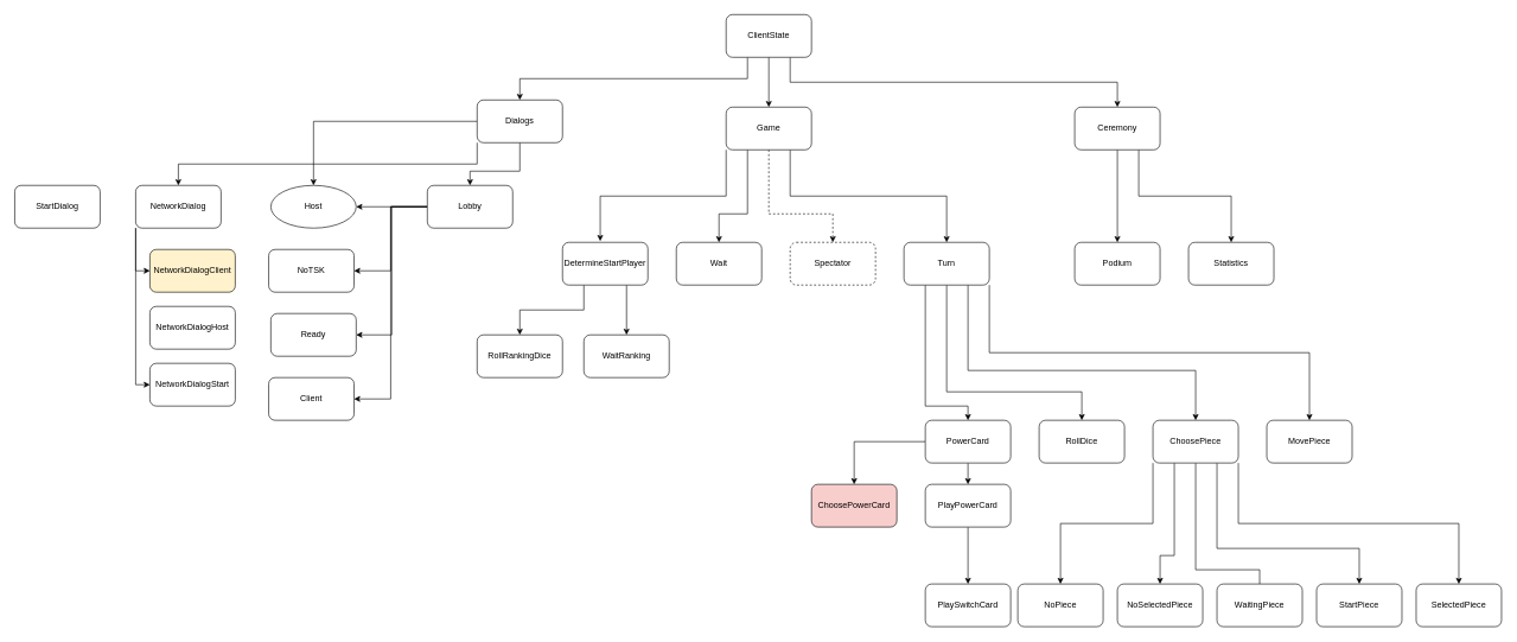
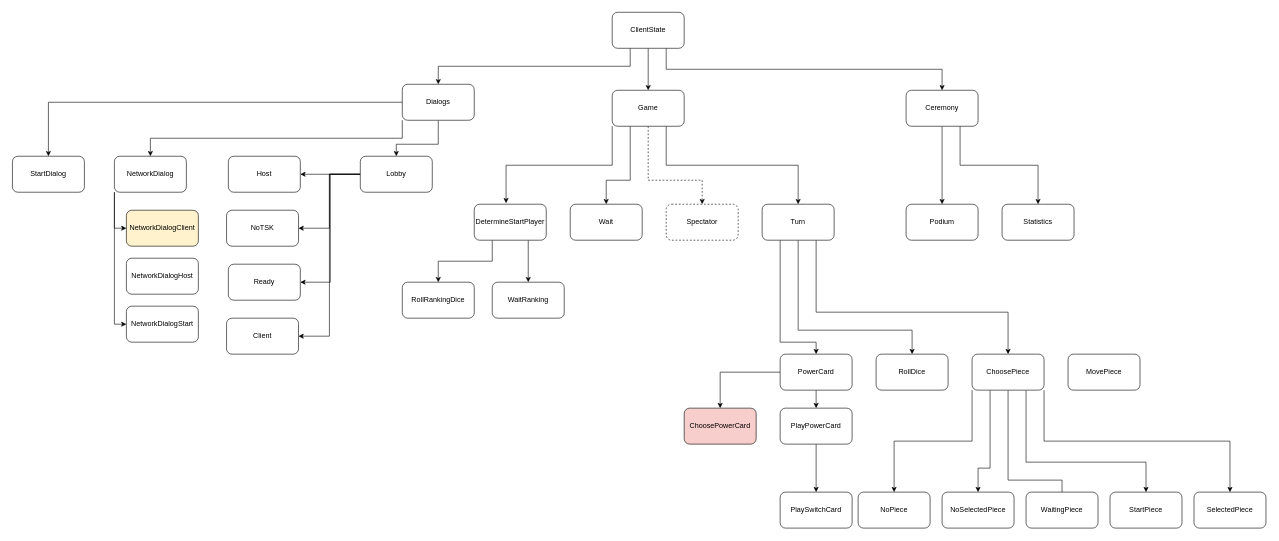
  <mxCell id="0" />
  <mxCell id="1" parent="0" />
  <mxCell id="2" style="edgeStyle=orthogonalEdgeStyle;rounded=0;orthogonalLoop=1;jettySize=auto;html=1;entryX=0.5;entryY=0;entryDx=0;entryDy=0;" parent="1" source="5" target="13" edge="1"><mxGeometry relative="1" as="geometry" /></mxCell>
  <mxCell id="3" style="edgeStyle=orthogonalEdgeStyle;rounded=0;orthogonalLoop=1;jettySize=auto;html=1;exitX=0.75;exitY=1;exitDx=0;exitDy=0;entryX=0.5;entryY=0;entryDx=0;entryDy=0;" parent="1" source="5" target="16" edge="1"><mxGeometry relative="1" as="geometry" /></mxCell>
  <mxCell id="4" style="edgeStyle=orthogonalEdgeStyle;rounded=0;orthogonalLoop=1;jettySize=auto;html=1;exitX=0.25;exitY=1;exitDx=0;exitDy=0;entryX=0.5;entryY=0;entryDx=0;entryDy=0;" parent="1" source="5" target="9" edge="1"><mxGeometry relative="1" as="geometry" /></mxCell>
  <mxCell id="5" value="ClientState" style="rounded=1;whiteSpace=wrap;html=1;" parent="1" vertex="1"><mxGeometry x="1020" y="20" width="120" height="60" as="geometry" /></mxCell>
  <mxCell id="6" style="edgeStyle=orthogonalEdgeStyle;rounded=0;orthogonalLoop=1;jettySize=auto;html=1;entryX=0.5;entryY=0;entryDx=0;entryDy=0;" parent="1" source="9" target="59" edge="1"><mxGeometry relative="1" as="geometry"><Array as="points"><mxPoint x="730" y="240" /><mxPoint x="660" y="240" /></Array></mxGeometry></mxCell>
  <mxCell id="7" style="edgeStyle=orthogonalEdgeStyle;rounded=0;orthogonalLoop=1;jettySize=auto;html=1;exitX=0;exitY=1;exitDx=0;exitDy=0;entryX=0.5;entryY=0;entryDx=0;entryDy=0;" parent="1" source="9" target="54" edge="1"><mxGeometry relative="1" as="geometry" /></mxCell>
- <mxCell id="8" style="edgeStyle=orthogonalEdgeStyle;rounded=0;orthogonalLoop=1;jettySize=auto;html=1;" parent="1" source="9" target="62" edge="1"><mxGeometry relative="1" as="geometry" /></mxCell>
+ <mxCell id="8" style="edgeStyle=orthogonalEdgeStyle;rounded=0;orthogonalLoop=1;jettySize=auto;html=1;entryX=0.5;entryY=0;entryDx=0;entryDy=0;" parent="1" source="9" target="41" edge="1"><mxGeometry relative="1" as="geometry" /></mxCell>
  <mxCell id="9" value="Dialogs" style="rounded=1;whiteSpace=wrap;html=1;" parent="1" vertex="1"><mxGeometry x="670" y="140" width="120" height="60" as="geometry" /></mxCell>
  <mxCell id="10" style="edgeStyle=orthogonalEdgeStyle;rounded=0;orthogonalLoop=1;jettySize=auto;html=1;exitX=0.75;exitY=1;exitDx=0;exitDy=0;entryX=0.5;entryY=0;entryDx=0;entryDy=0;" parent="1" source="13" target="28" edge="1"><mxGeometry relative="1" as="geometry" /></mxCell>
  <mxCell id="11" style="edgeStyle=orthogonalEdgeStyle;rounded=0;orthogonalLoop=1;jettySize=auto;html=1;entryX=0.5;entryY=0;entryDx=0;entryDy=0;dashed=1;" parent="1" source="13" target="23" edge="1"><mxGeometry relative="1" as="geometry"><Array as="points"><mxPoint x="1080" y="300" /><mxPoint x="1170" y="300" /></Array></mxGeometry></mxCell>
  <mxCell id="12" style="edgeStyle=orthogonalEdgeStyle;rounded=0;orthogonalLoop=1;jettySize=auto;html=1;exitX=0.25;exitY=1;exitDx=0;exitDy=0;entryX=0.5;entryY=0;entryDx=0;entryDy=0;" parent="1" source="13" target="22" edge="1"><mxGeometry relative="1" as="geometry"><Array as="points"><mxPoint x="1050" y="300" /><mxPoint x="1010" y="300" /></Array></mxGeometry></mxCell>
  <mxCell id="13" value="Game" style="rounded=1;whiteSpace=wrap;html=1;" parent="1" vertex="1"><mxGeometry x="1020" y="150" width="120" height="60" as="geometry" /></mxCell>
  <mxCell id="14" style="edgeStyle=orthogonalEdgeStyle;rounded=0;orthogonalLoop=1;jettySize=auto;html=1;entryX=0.5;entryY=0;entryDx=0;entryDy=0;" parent="1" source="16" target="17" edge="1"><mxGeometry relative="1" as="geometry" /></mxCell>
  <mxCell id="15" style="edgeStyle=orthogonalEdgeStyle;rounded=0;orthogonalLoop=1;jettySize=auto;html=1;exitX=0.75;exitY=1;exitDx=0;exitDy=0;entryX=0.5;entryY=0;entryDx=0;entryDy=0;" parent="1" source="16" target="18" edge="1"><mxGeometry relative="1" as="geometry" /></mxCell>
  <mxCell id="16" value="Ceremony" style="rounded=1;whiteSpace=wrap;html=1;" parent="1" vertex="1"><mxGeometry x="1510" y="150" width="120" height="60" as="geometry" /></mxCell>
  <mxCell id="17" value="Podium" style="rounded=1;whiteSpace=wrap;html=1;" parent="1" vertex="1"><mxGeometry x="1510" y="340" width="120" height="60" as="geometry" /></mxCell>
  <mxCell id="18" value="Statistics" style="rounded=1;whiteSpace=wrap;html=1;" parent="1" vertex="1"><mxGeometry x="1670" y="340" width="120" height="60" as="geometry" /></mxCell>
  <mxCell id="19" style="edgeStyle=orthogonalEdgeStyle;rounded=0;orthogonalLoop=1;jettySize=auto;html=1;exitX=0.75;exitY=1;exitDx=0;exitDy=0;entryX=0.5;entryY=0;entryDx=0;entryDy=0;" parent="1" source="21" target="46" edge="1"><mxGeometry relative="1" as="geometry" /></mxCell>
  <mxCell id="20" style="edgeStyle=orthogonalEdgeStyle;rounded=0;orthogonalLoop=1;jettySize=auto;html=1;exitX=0.25;exitY=1;exitDx=0;exitDy=0;entryX=0.5;entryY=0;entryDx=0;entryDy=0;" parent="1" source="21" target="45" edge="1"><mxGeometry relative="1" as="geometry" /></mxCell>
  <mxCell id="21" value="DetermineStartPlayer" style="rounded=1;whiteSpace=wrap;html=1;" parent="1" vertex="1"><mxGeometry y="340" width="120" height="60" as="geometry" x="790" /></mxCell>
  <mxCell id="22" value="Wait" style="rounded=1;whiteSpace=wrap;html=1;" parent="1" vertex="1"><mxGeometry x="950" y="340" width="120" height="60" as="geometry" /></mxCell>
  <mxCell id="23" value="Spectator" style="rounded=1;whiteSpace=wrap;html=1;dashed=1;" parent="1" vertex="1"><mxGeometry x="1110" y="340" width="120" height="60" as="geometry" /></mxCell>
  <mxCell id="24" style="edgeStyle=orthogonalEdgeStyle;rounded=0;orthogonalLoop=1;jettySize=auto;html=1;exitX=0.25;exitY=1;exitDx=0;exitDy=0;entryX=0.5;entryY=0;entryDx=0;entryDy=0;" parent="1" source="28" target="32" edge="1"><mxGeometry relative="1" as="geometry"><Array as="points"><mxPoint x="1300" y="570" /><mxPoint x="1360" y="570" /></Array></mxGeometry></mxCell>
  <mxCell id="25" style="edgeStyle=orthogonalEdgeStyle;rounded=0;orthogonalLoop=1;jettySize=auto;html=1;exitX=0.5;exitY=1;exitDx=0;exitDy=0;entryX=0.5;entryY=0;entryDx=0;entryDy=0;" parent="1" source="28" target="33" edge="1"><mxGeometry relative="1" as="geometry"><Array as="points"><mxPoint x="1330" y="550" /><mxPoint x="1520" y="550" /></Array></mxGeometry></mxCell>
  <mxCell id="26" style="edgeStyle=orthogonalEdgeStyle;rounded=0;orthogonalLoop=1;jettySize=auto;html=1;exitX=0.75;exitY=1;exitDx=0;exitDy=0;entryX=0.5;entryY=0;entryDx=0;entryDy=0;" parent="1" source="28" target="39" edge="1"><mxGeometry relative="1" as="geometry"><Array as="points"><mxPoint x="1360" y="520" /><mxPoint x="1680" y="520" /></Array></mxGeometry></mxCell>
- <mxCell id="27" style="edgeStyle=orthogonalEdgeStyle;rounded=0;orthogonalLoop=1;jettySize=auto;html=1;exitX=1;exitY=1;exitDx=0;exitDy=0;entryX=0.5;entryY=0;entryDx=0;entryDy=0;" parent="1" source="28" target="40" edge="1"><mxGeometry relative="1" as="geometry" /></mxCell>
  <mxCell id="28" value="Turn" style="rounded=1;whiteSpace=wrap;html=1;" parent="1" vertex="1"><mxGeometry x="1270" y="340" width="120" height="60" as="geometry" /></mxCell>
  <mxCell id="29" style="edgeStyle=orthogonalEdgeStyle;rounded=0;orthogonalLoop=1;jettySize=auto;html=1;exitX=0;exitY=1;exitDx=0;exitDy=0;entryX=0.442;entryY=-0.028;entryDx=0;entryDy=0;entryPerimeter=0;" parent="1" source="13" target="21" edge="1"><mxGeometry relative="1" as="geometry" /></mxCell>
  <mxCell id="30" style="edgeStyle=orthogonalEdgeStyle;rounded=0;orthogonalLoop=1;jettySize=auto;html=1;exitX=0.5;exitY=1;exitDx=0;exitDy=0;entryX=0.5;entryY=0;entryDx=0;entryDy=0;" parent="1" source="32" target="44" edge="1"><mxGeometry relative="1" as="geometry" /></mxCell>
  <mxCell id="31" style="edgeStyle=orthogonalEdgeStyle;rounded=0;orthogonalLoop=1;jettySize=auto;html=1;exitX=0;exitY=0.5;exitDx=0;exitDy=0;entryX=0.5;entryY=0;entryDx=0;entryDy=0;" parent="1" source="32" target="42" edge="1"><mxGeometry relative="1" as="geometry" /></mxCell>
  <mxCell id="32" value="PowerCard" style="rounded=1;whiteSpace=wrap;html=1;" parent="1" vertex="1"><mxGeometry x="1300" y="590" width="120" height="60" as="geometry" /></mxCell>
  <mxCell id="33" value="RollDice" style="rounded=1;whiteSpace=wrap;html=1;" parent="1" vertex="1"><mxGeometry x="1460" y="590" width="120" height="60" as="geometry" /></mxCell>
  <mxCell id="34" style="edgeStyle=orthogonalEdgeStyle;rounded=0;orthogonalLoop=1;jettySize=auto;html=1;exitX=0;exitY=1;exitDx=0;exitDy=0;entryX=0.5;entryY=0;entryDx=0;entryDy=0;" parent="1" source="39" target="47" edge="1"><mxGeometry relative="1" as="geometry" /></mxCell>
  <mxCell id="35" style="edgeStyle=orthogonalEdgeStyle;rounded=0;orthogonalLoop=1;jettySize=auto;html=1;exitX=0.25;exitY=1;exitDx=0;exitDy=0;entryX=0.5;entryY=0;entryDx=0;entryDy=0;" parent="1" source="39" target="48" edge="1"><mxGeometry relative="1" as="geometry"><Array as="points"><mxPoint x="1650" y="780" /><mxPoint x="1630" y="780" /></Array></mxGeometry></mxCell>
  <mxCell id="36" style="edgeStyle=orthogonalEdgeStyle;rounded=0;orthogonalLoop=1;jettySize=auto;html=1;exitX=0.5;exitY=1;exitDx=0;exitDy=0;entryX=0.5;entryY=0;entryDx=0;entryDy=0;endArrow=none;" parent="1" source="39" target="49" edge="1"><mxGeometry relative="1" as="geometry"><Array as="points"><mxPoint x="1680" y="800" /><mxPoint x="1770" y="800" /></Array></mxGeometry></mxCell>
  <mxCell id="37" style="edgeStyle=orthogonalEdgeStyle;rounded=0;orthogonalLoop=1;jettySize=auto;html=1;exitX=0.75;exitY=1;exitDx=0;exitDy=0;entryX=0.5;entryY=0;entryDx=0;entryDy=0;" parent="1" source="39" target="50" edge="1"><mxGeometry relative="1" as="geometry"><Array as="points"><mxPoint x="1710" y="770" /><mxPoint x="1910" y="770" /></Array></mxGeometry></mxCell>
  <mxCell id="38" style="edgeStyle=orthogonalEdgeStyle;rounded=0;orthogonalLoop=1;jettySize=auto;html=1;exitX=1;exitY=1;exitDx=0;exitDy=0;entryX=0.5;entryY=0;entryDx=0;entryDy=0;" parent="1" source="39" target="51" edge="1"><mxGeometry relative="1" as="geometry" /></mxCell>
  <mxCell id="39" value="ChoosePiece" style="rounded=1;whiteSpace=wrap;html=1;" parent="1" vertex="1"><mxGeometry x="1620" y="590" width="120" height="60" as="geometry" /></mxCell>
  <mxCell id="40" value="MovePiece" style="rounded=1;whiteSpace=wrap;html=1;" parent="1" vertex="1"><mxGeometry x="1780" y="590" width="120" height="60" as="geometry" /></mxCell>
  <mxCell id="41" value="StartDialog" style="rounded=1;whiteSpace=wrap;html=1;" parent="1" vertex="1"><mxGeometry x="20" y="260" width="120" height="60" as="geometry" /></mxCell>
  <mxCell id="42" value="ChoosePowerCard" style="rounded=1;whiteSpace=wrap;html=1;fillColor=#f8cecc;" parent="1" vertex="1"><mxGeometry x="1140" y="680" width="120" height="60" as="geometry" /></mxCell>
  <mxCell id="43" style="edgeStyle=orthogonalEdgeStyle;rounded=0;orthogonalLoop=1;jettySize=auto;html=1;exitX=0.5;exitY=1;exitDx=0;exitDy=0;entryX=0.5;entryY=0;entryDx=0;entryDy=0;" edge="1" parent="1" source="44" target="67"><mxGeometry relative="1" as="geometry" /></mxCell>
  <mxCell id="44" value="PlayPowerCard" style="rounded=1;whiteSpace=wrap;html=1;" parent="1" vertex="1"><mxGeometry x="1300" y="680" width="120" height="60" as="geometry" /></mxCell>
  <mxCell id="45" value="RollRankingDice" style="rounded=1;whiteSpace=wrap;html=1;" parent="1" vertex="1"><mxGeometry x="670" y="470" width="120" height="60" as="geometry" /></mxCell>
  <mxCell id="46" value="WaitRanking" style="rounded=1;whiteSpace=wrap;html=1;" parent="1" vertex="1"><mxGeometry x="820" y="470" width="120" height="60" as="geometry" /></mxCell>
  <mxCell id="47" value="NoPiece" style="rounded=1;whiteSpace=wrap;html=1;" parent="1" vertex="1"><mxGeometry x="1430" y="820" width="120" height="60" as="geometry" /></mxCell>
  <mxCell id="48" value="NoSelectedPiece" style="rounded=1;whiteSpace=wrap;html=1;" parent="1" vertex="1"><mxGeometry x="1570" y="820" width="120" height="60" as="geometry" /></mxCell>
  <mxCell id="49" value="WaitingPiece" style="rounded=1;whiteSpace=wrap;html=1;" parent="1" vertex="1"><mxGeometry x="1710" y="820" width="120" height="60" as="geometry" /></mxCell>
  <mxCell id="50" value="StartPiece" style="rounded=1;whiteSpace=wrap;html=1;" parent="1" vertex="1"><mxGeometry x="1850" y="820" width="120" height="60" as="geometry" /></mxCell>
  <mxCell id="51" value="SelectedPiece" style="rounded=1;whiteSpace=wrap;html=1;" parent="1" vertex="1"><mxGeometry x="1990" y="820" width="120" height="60" as="geometry" /></mxCell>
  <mxCell id="52" style="edgeStyle=orthogonalEdgeStyle;rounded=0;orthogonalLoop=1;jettySize=auto;html=1;exitX=0;exitY=1;exitDx=0;exitDy=0;entryX=0;entryY=0.5;entryDx=0;entryDy=0;" parent="1" source="54" target="65" edge="1"><mxGeometry relative="1" as="geometry" /></mxCell>
  <mxCell id="53" style="edgeStyle=orthogonalEdgeStyle;rounded=0;orthogonalLoop=1;jettySize=auto;html=1;exitX=0;exitY=1;exitDx=0;exitDy=0;entryX=0;entryY=0.5;entryDx=0;entryDy=0;" parent="1" source="54" target="66" edge="1"><mxGeometry relative="1" as="geometry" /></mxCell>
  <mxCell id="54" value="NetworkDialog" style="rounded=1;whiteSpace=wrap;html=1;" parent="1" vertex="1"><mxGeometry x="190" y="260" width="120" height="60" as="geometry" /></mxCell>
  <mxCell id="55" style="edgeStyle=orthogonalEdgeStyle;rounded=0;orthogonalLoop=1;jettySize=auto;html=1;entryX=1;entryY=0.5;entryDx=0;entryDy=0;" parent="1" source="59" target="62" edge="1"><mxGeometry relative="1" as="geometry" /></mxCell>
  <mxCell id="56" style="edgeStyle=orthogonalEdgeStyle;rounded=0;orthogonalLoop=1;jettySize=auto;html=1;exitX=0;exitY=0.5;exitDx=0;exitDy=0;entryX=1;entryY=0.5;entryDx=0;entryDy=0;" parent="1" source="59" target="60" edge="1"><mxGeometry relative="1" as="geometry" /></mxCell>
  <mxCell id="57" style="edgeStyle=orthogonalEdgeStyle;rounded=0;orthogonalLoop=1;jettySize=auto;html=1;exitX=0;exitY=0.5;exitDx=0;exitDy=0;entryX=1;entryY=0.5;entryDx=0;entryDy=0;" parent="1" source="59" target="61" edge="1"><mxGeometry relative="1" as="geometry" /></mxCell>
  <mxCell id="58" style="edgeStyle=orthogonalEdgeStyle;rounded=0;orthogonalLoop=1;jettySize=auto;html=1;exitX=0;exitY=0.5;exitDx=0;exitDy=0;entryX=1;entryY=0.5;entryDx=0;entryDy=0;" parent="1" source="59" target="63" edge="1"><mxGeometry relative="1" as="geometry" /></mxCell>
  <mxCell id="59" value="Lobby" style="rounded=1;whiteSpace=wrap;html=1;" parent="1" vertex="1"><mxGeometry x="600" y="260" width="120" height="60" as="geometry" /></mxCell>
  <mxCell id="60" value="NoTSK" style="rounded=1;whiteSpace=wrap;html=1;" parent="1" vertex="1"><mxGeometry x="377" y="350" width="120" height="60" as="geometry" /></mxCell>
  <mxCell id="61" value="Ready" style="rounded=1;whiteSpace=wrap;html=1;" parent="1" vertex="1"><mxGeometry x="380" y="440" width="120" height="60" as="geometry" /></mxCell>
- <mxCell id="62" value="Host" style="ellipse;whiteSpace=wrap;html=1;" parent="1" vertex="1"><mxGeometry x="380" y="260" width="120" height="60" as="geometry" /></mxCell>
+ <mxCell id="62" value="Host" style="rounded=1;whiteSpace=wrap;html=1;" parent="1" vertex="1"><mxGeometry x="380" y="260" width="120" height="60" as="geometry" /></mxCell>
  <mxCell id="63" value="Client" style="rounded=1;whiteSpace=wrap;html=1;" parent="1" vertex="1"><mxGeometry x="377" y="530" width="120" height="60" as="geometry" /></mxCell>
  <mxCell id="64" value="NetworkDialogHost" style="rounded=1;whiteSpace=wrap;html=1;" parent="1" vertex="1"><mxGeometry x="210" y="430" width="120" height="60" as="geometry" /></mxCell>
  <mxCell id="65" value="NetworkDialogClient" style="rounded=1;whiteSpace=wrap;html=1;fillColor=#fff2cc;" parent="1" vertex="1"><mxGeometry x="210" y="350" width="120" height="60" as="geometry" /></mxCell>
  <mxCell id="66" value="NetworkDialogStart" style="rounded=1;whiteSpace=wrap;html=1;" parent="1" vertex="1"><mxGeometry x="210" y="510" width="120" height="60" as="geometry" /></mxCell>
  <mxCell id="67" value="PlaySwitchCard" style="rounded=1;whiteSpace=wrap;html=1;" vertex="1" parent="1"><mxGeometry x="1300" y="820" width="120" height="60" as="geometry" /></mxCell>
